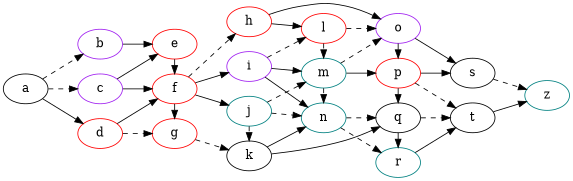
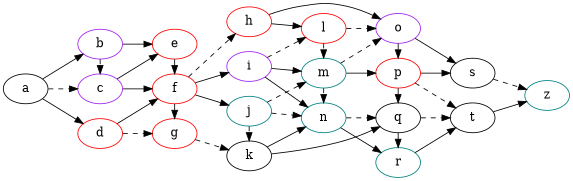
  digraph {
    rankdir=LR
    node [color=red]
    edge [style=solid]
    b [color=purple]
    c [color=purple]
    d
    e
    f
    g
    h
    i [color=purple]
    j [color=teal]
    k [color=black]
    l
    m [color=teal]
    n [color=teal]
    o [color=purple]
    r [color=teal]
    p
    q [color=black]
    s [color=black]
    t [color=black]
    z [color=teal]
    a [color=black]
    subgraph sub_1 {
      rank=same
      b
      c
      d
    }
    subgraph sub_2 {
      rank=same
      e
      f
      g
    }
    subgraph sub_3 {
      rank=same
      h
      i
      j
      k
    }
    subgraph sub_4 {
      rank=same
      l
      m
      n
    }
    subgraph sub_5 {
      rank=same
      o
      r
      p
      q
    }
    subgraph sub_6 {
      rank=same
      s
      t
    }
+   b -> c [style=dashed]
    b -> e
    c -> e
    c -> f
    d -> f
    d -> g [style=dashed]
    e -> f
    f -> g
    f -> h [style=dashed]
    f -> i
    f -> j
    g -> k [style=dashed]
    h -> l
    h -> o
    i -> l [style=dashed]
    i -> m
    i -> n
    j -> k [style=dashed]
    j -> m [style=dashed]
    j -> n [style=dashed]
    k -> n
    k -> q
    l -> m [style=dashed]
    l -> o [style=dashed]
    m -> n [style=dashed]
    m -> o [style=dashed]
    m -> p
-   n -> r [style=dashed]
+   n -> r
    n -> q [style=dashed]
    o -> p
    o -> s
    r -> t
    p -> q
    p -> s
    p -> t [style=dashed]
    q -> r
    q -> t [style=dashed]
    s -> z [style=dashed]
    t -> z
-   a -> b [style=dashed]
+   a -> b
    a -> c [style=dashed]
    a -> d
  }
